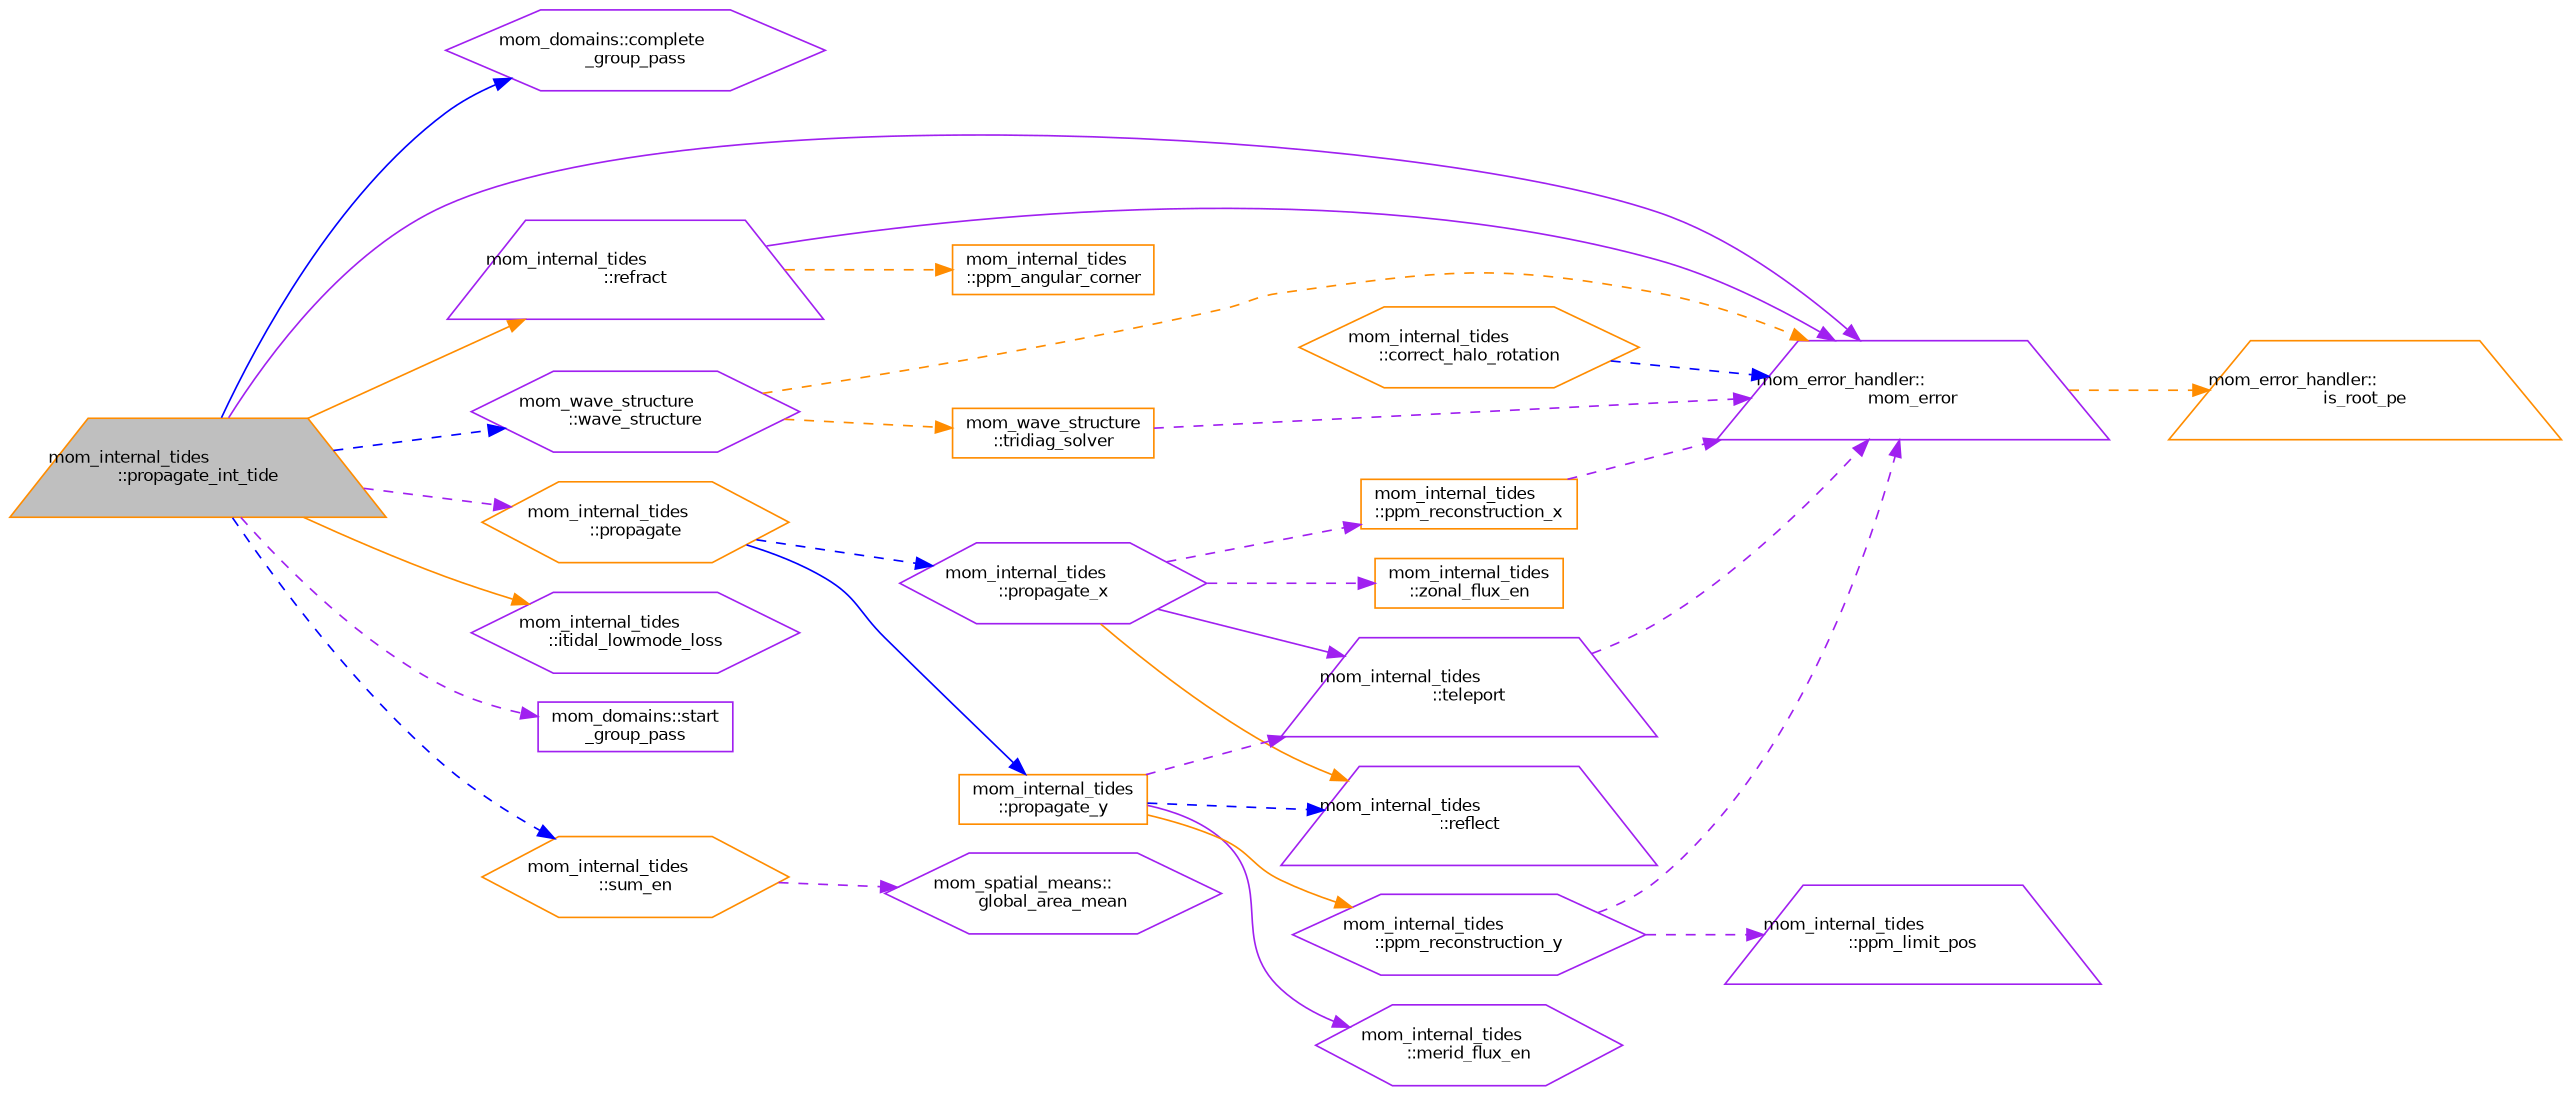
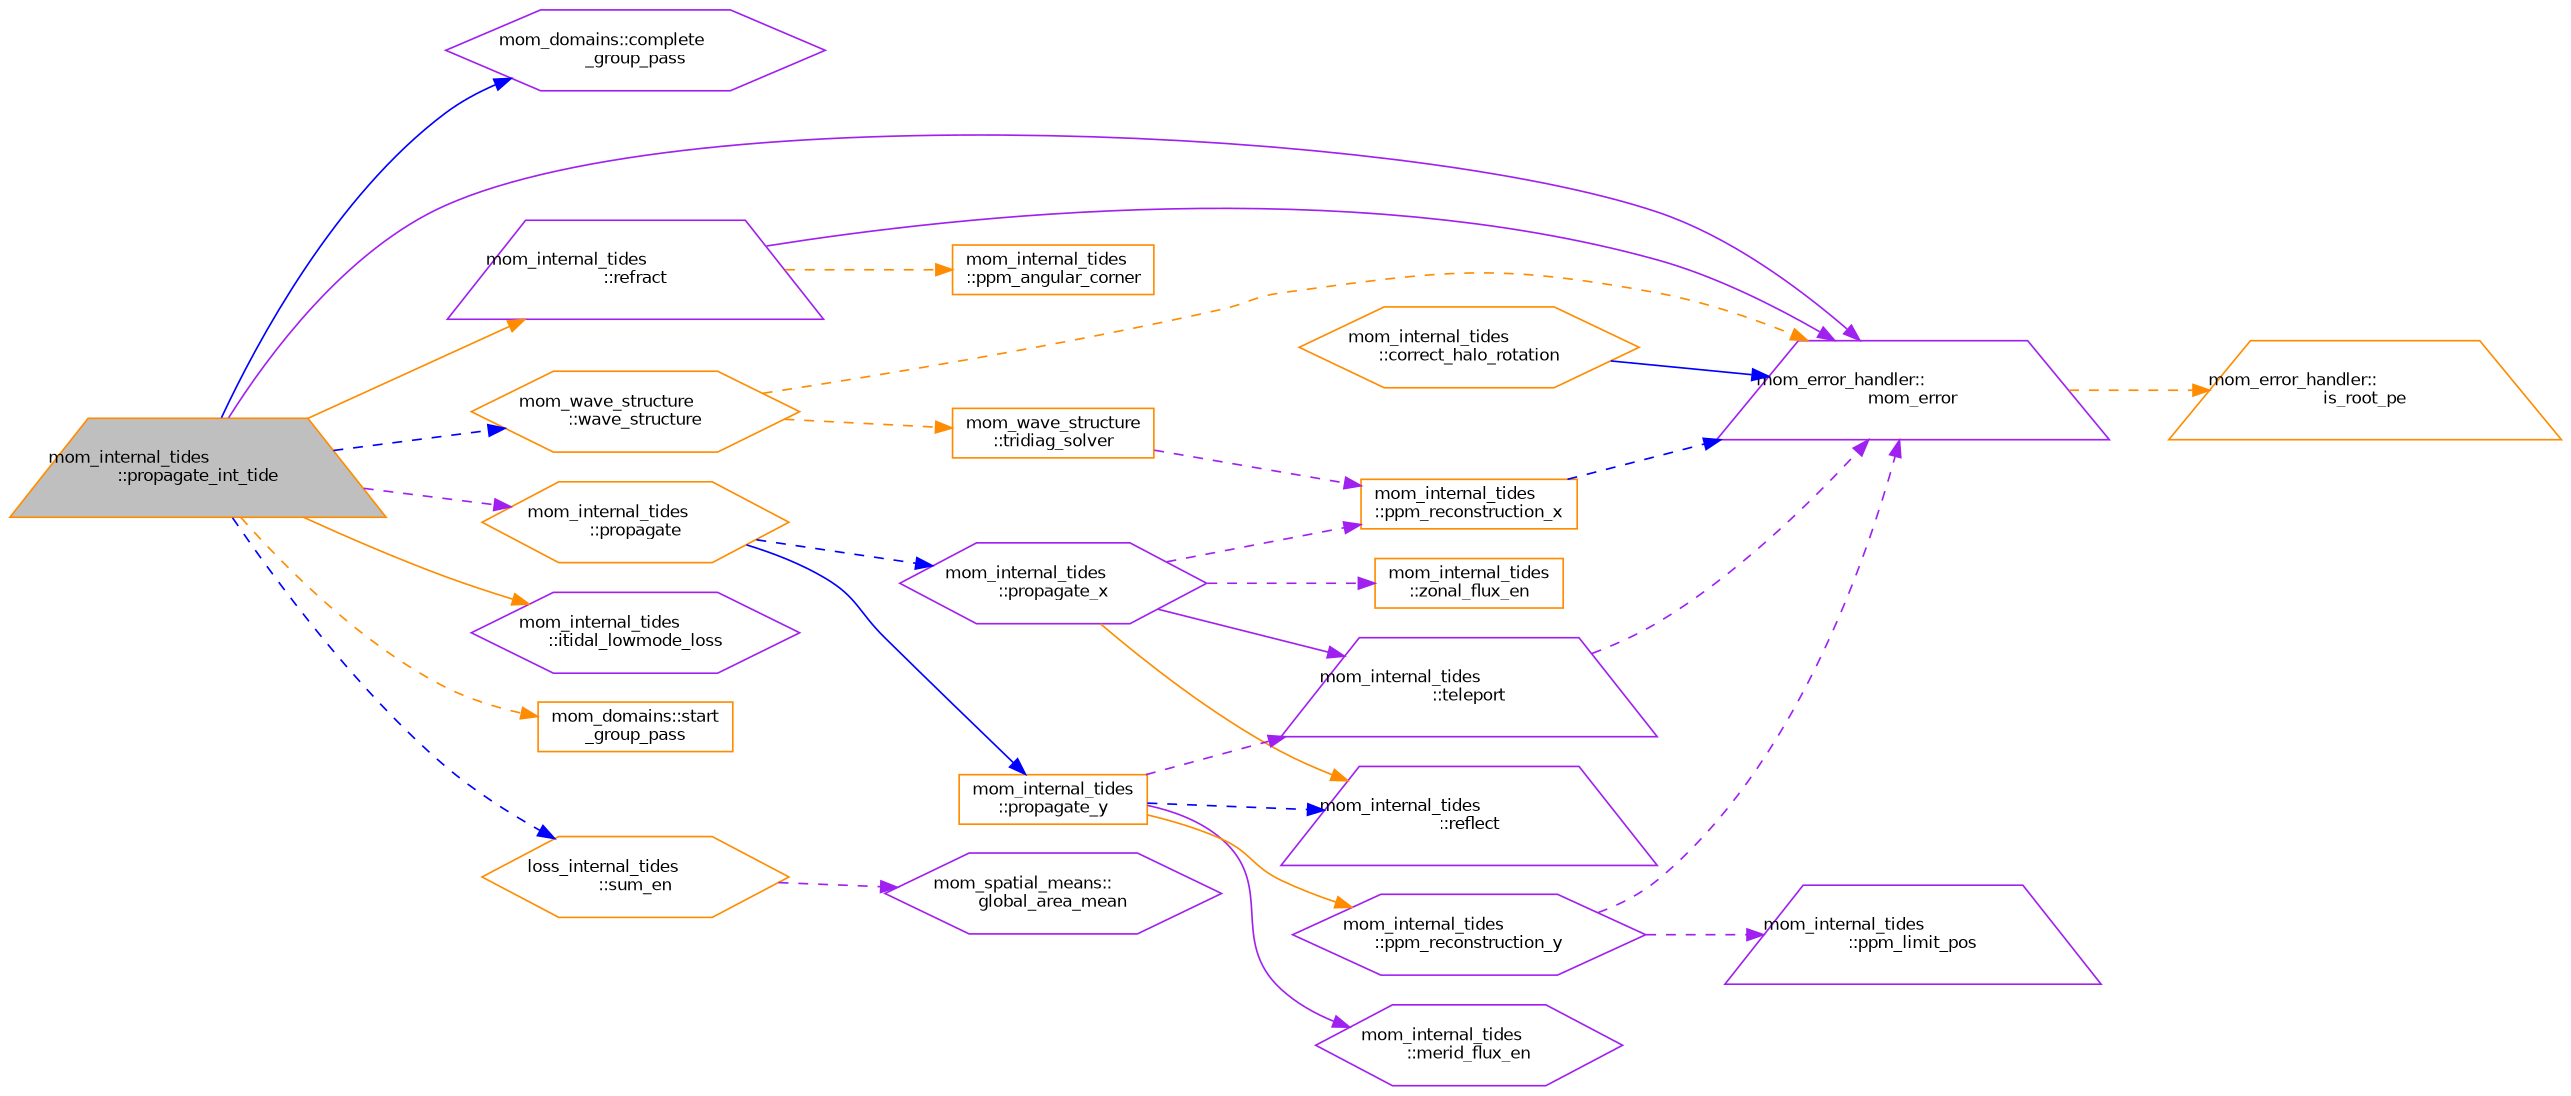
  digraph {
    rankdir=LR
    node [color=purple fillcolor=white fontname=Helvetica fontsize=10 shape=hexagon style=filled]
    edge [color=purple fontname=Helvetica fontsize=10 labelfontname=Helvetica labelfontsize=10 style=dashed]
    n1 [color=darkorange fillcolor=grey75 fontcolor=black height=0.2 label="mom_internal_tides\l::propagate_int_tide" shape=trapezium width=0.4]
    n2 [height=0.2 label="mom_domains::complete\l_group_pass" width=0.4]
    n3 [height=0.2 label="mom_error_handler::\lmom_error" shape=trapezium width=0.4]
    n4 [height=0.2 label="mom_internal_tides\l::itidal_lowmode_loss" width=0.4]
    n5 [color=darkorange height=0.2 label="mom_internal_tides\l::propagate" width=0.4]
    n6 [height=0.2 label="mom_internal_tides\l::refract" shape=trapezium width=0.4]
-   n7 [height=0.2 label="mom_domains::start\l_group_pass" shape=box width=0.4]
-   n8 [color=darkorange height=0.2 label="mom_internal_tides\l::sum_en" width=0.4]
-   n9 [height=0.2 label="mom_wave_structure\l::wave_structure" width=0.4]
+   n7 [color=darkorange height=0.2 label="mom_domains::start\l_group_pass" shape=box width=0.4]
+   n8 [color=darkorange height=0.2 label="loss_internal_tides\l::sum_en" width=0.4]
+   n9 [color=darkorange height=0.2 label="mom_wave_structure\l::wave_structure" width=0.4]
    n10 [color=darkorange height=0.2 label="mom_internal_tides\l::correct_halo_rotation" width=0.4]
    n11 [color=darkorange height=0.2 label="mom_error_handler::\lis_root_pe" shape=trapezium width=0.4]
    n12 [height=0.2 label="mom_internal_tides\l::propagate_x" width=0.4]
    n13 [color=darkorange height=0.2 label="mom_internal_tides\l::propagate_y" shape=box width=0.4]
    n14 [color=darkorange height=0.2 label="mom_internal_tides\l::ppm_angular_corner" shape=box width=0.4]
    n15 [height=0.2 label="mom_spatial_means::\lglobal_area_mean" width=0.4]
    n16 [color=darkorange height=0.2 label="mom_wave_structure\l::tridiag_solver" shape=box width=0.4]
    n17 [color=darkorange height=0.2 label="mom_internal_tides\l::ppm_reconstruction_x" shape=box width=0.4]
    n18 [height=0.2 label="mom_internal_tides\l::reflect" shape=trapezium width=0.4]
    n19 [height=0.2 label="mom_internal_tides\l::teleport" shape=trapezium width=0.4]
    n20 [color=darkorange height=0.2 label="mom_internal_tides\l::zonal_flux_en" shape=box width=0.4]
    n21 [height=0.2 label="mom_internal_tides\l::merid_flux_en" width=0.4]
    n22 [height=0.2 label="mom_internal_tides\l::ppm_reconstruction_y" width=0.4]
    n23 [height=0.2 label="mom_internal_tides\l::ppm_limit_pos" shape=trapezium width=0.4]
    n1 -> n2 [color=blue style=solid]
    n1 -> n3 [style=solid]
    n1 -> n4 [color=darkorange style=solid]
    n1 -> n5
    n1 -> n6 [color=darkorange style=solid]
-   n1 -> n7
+   n1 -> n7 [color=darkorange]
    n1 -> n8 [color=blue]
    n1 -> n9 [color=blue]
    n3 -> n11 [color=darkorange]
    n5 -> n12 [color=blue]
    n5 -> n13 [color=blue style=solid]
    n6 -> n3 [style=solid]
    n6 -> n14 [color=darkorange]
    n8 -> n15
    n9 -> n3 [color=darkorange]
    n9 -> n16 [color=darkorange]
-   n10 -> n3 [color=blue]
+   n10 -> n3 [color=blue style=solid]
    n12 -> n17
    n12 -> n18 [color=darkorange style=solid]
    n12 -> n19 [style=solid]
    n12 -> n20
    n13 -> n18 [color=blue]
    n13 -> n19
    n13 -> n21 [style=solid]
    n13 -> n22 [color=darkorange style=solid]
-   n16 -> n3
-   n17 -> n3
+   n16 -> n17
+   n17 -> n3 [color=blue]
    n19 -> n3
    n22 -> n3
    n22 -> n23
  }
